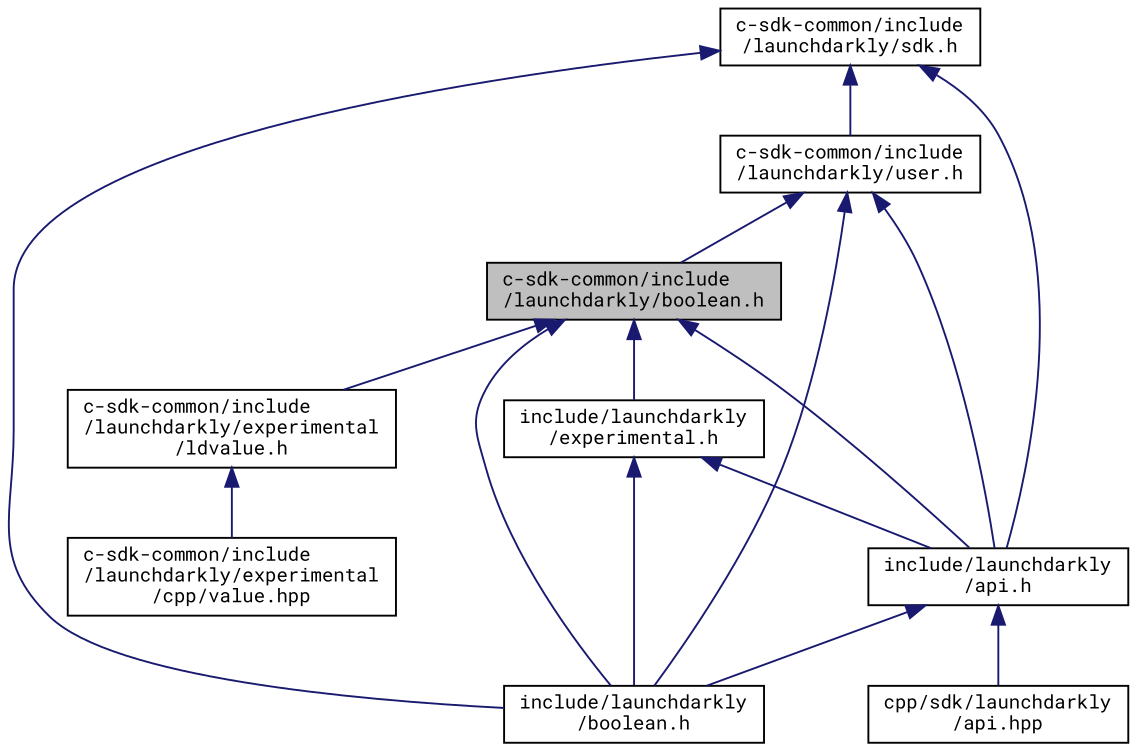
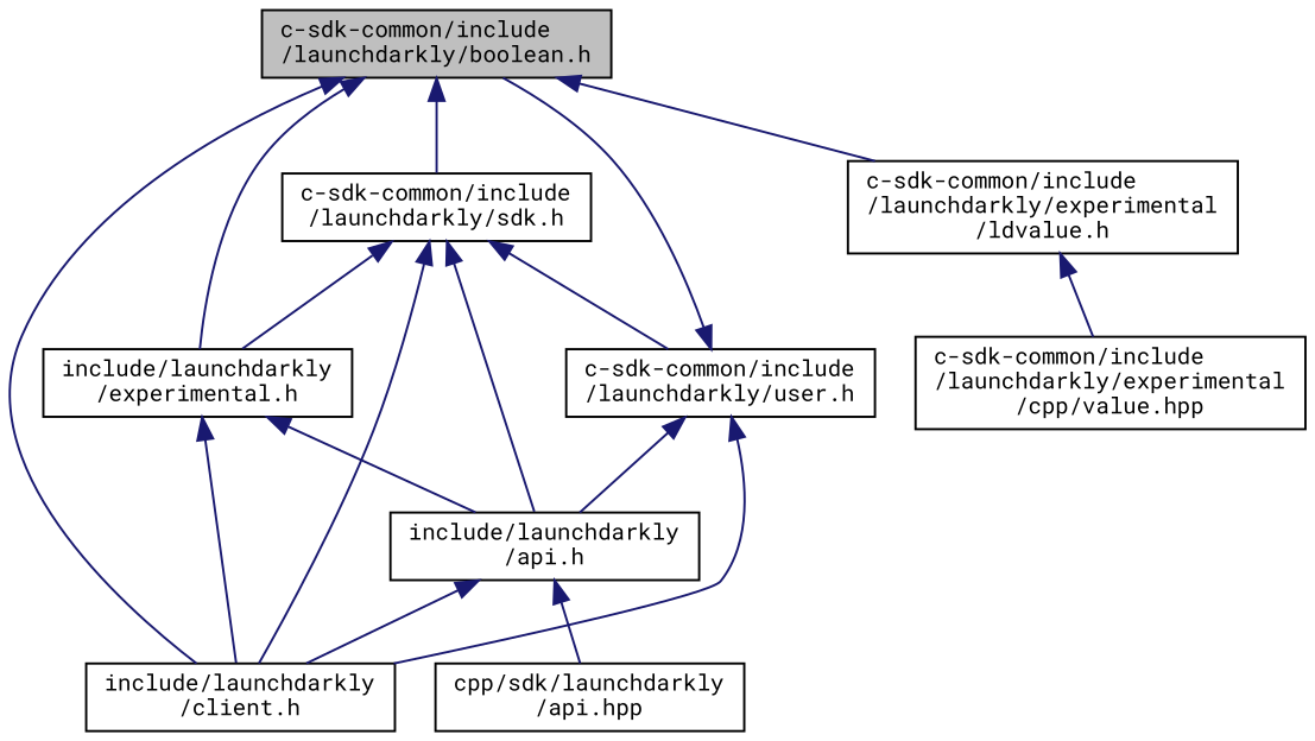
  digraph {
    fontname="Roboto Mono"
    node [color=black fillcolor=white fontname="Roboto Mono" fontsize=10 shape=record style=filled]
    edge [color=midnightblue dir=back fontname="Roboto Mono" fontsize=10 labelfontname=Helvetica labelfontsize=10 style=solid]
    n1 [fillcolor=grey75 fontcolor=black height=0.2 label="c-sdk-common/include\l/launchdarkly/boolean.h" width=0.4]
-   n2 [height=0.2 label="include/launchdarkly\l/boolean.h" width=0.4]
+   n2 [height=0.2 label="include/launchdarkly\l/client.h" width=0.4]
    n3 [height=0.2 label="include/launchdarkly\l/experimental.h" width=0.4]
    n4 [height=0.2 label="c-sdk-common/include\l/launchdarkly/sdk.h" width=0.4]
    n5 [height=0.2 label="c-sdk-common/include\l/launchdarkly/experimental\l/ldvalue.h" width=0.4]
    n6 [height=0.2 label="include/launchdarkly\l/api.h" width=0.4]
    n7 [height=0.2 label="c-sdk-common/include\l/launchdarkly/user.h" width=0.4]
    n8 [height=0.2 label="c-sdk-common/include\l/launchdarkly/experimental\l/cpp/value.hpp" width=0.4]
    n9 [height=0.2 label="cpp/sdk/launchdarkly\l/api.hpp" width=0.4]
    n1 -> n2
    n1 -> n3
-   n1 -> n6
+   n1 -> n4
    n1 -> n5
    n3 -> n2
    n3 -> n6
    n4 -> n2
+   n4 -> n3
    n4 -> n6
    n4 -> n7
    n5 -> n8
    n6 -> n2
    n6 -> n9
    n7 -> n1
    n7 -> n2
    n7 -> n6
  }
